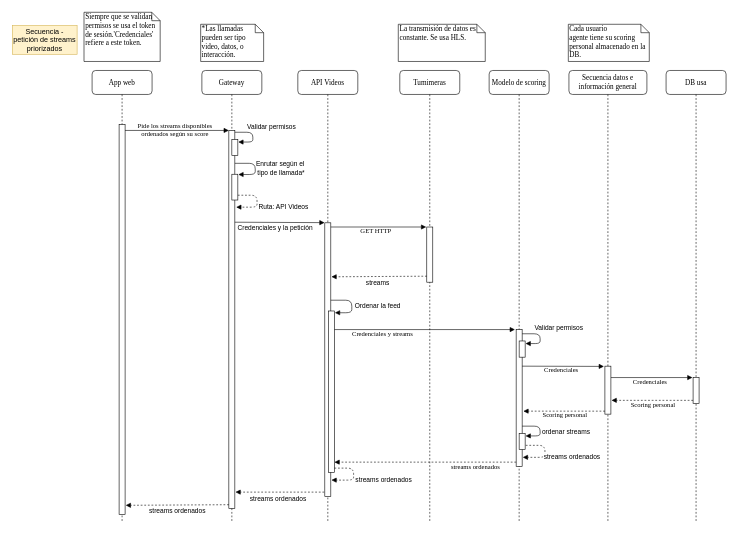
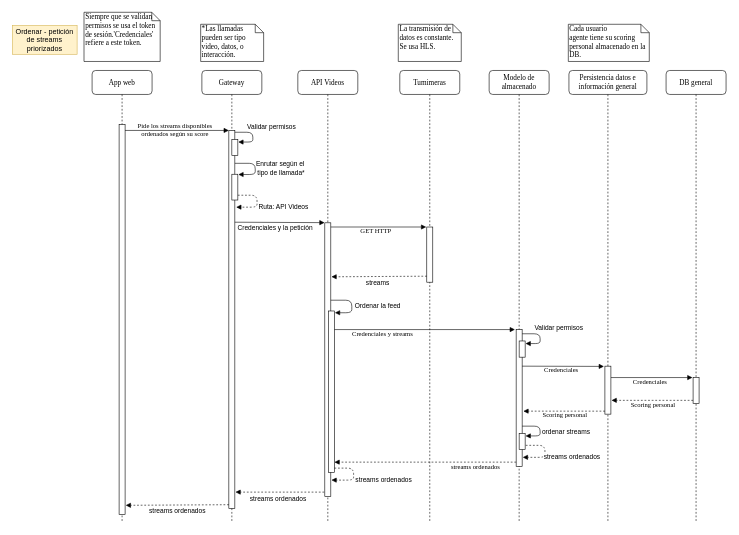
  <mxCell id="0" />
  <mxCell id="1" parent="0" />
  <mxCell id="2" value="Tumimeras" style="shape=umlLifeline;perimeter=lifelinePerimeter;whiteSpace=wrap;html=1;container=0;collapsible=0;recursiveResize=0;outlineConnect=0;rounded=1;shadow=0;comic=0;labelBackgroundColor=none;strokeWidth=1;fontFamily=Verdana;fontSize=12;align=center;" parent="1" vertex="1"><mxGeometry x="666" y="117" width="100" height="753" as="geometry" /></mxCell>
  <mxCell id="3" value="Gateway" style="shape=umlLifeline;perimeter=lifelinePerimeter;whiteSpace=wrap;html=1;container=1;collapsible=0;recursiveResize=0;outlineConnect=0;rounded=1;shadow=0;comic=0;labelBackgroundColor=none;strokeWidth=1;fontFamily=Verdana;fontSize=12;align=center;" parent="1" vertex="1"><mxGeometry x="336" y="117" width="100" height="753" as="geometry" /></mxCell>
  <mxCell id="4" value="" style="html=1;points=[];perimeter=orthogonalPerimeter;rounded=0;shadow=0;comic=0;labelBackgroundColor=none;strokeWidth=1;fontFamily=Verdana;fontSize=12;align=center;" parent="3" vertex="1"><mxGeometry x="45" y="100" width="10" height="630" as="geometry" /></mxCell>
  <mxCell id="5" value="" style="html=1;points=[];perimeter=orthogonalPerimeter;rounded=0;shadow=0;comic=0;labelBackgroundColor=none;strokeWidth=1;fontFamily=Verdana;fontSize=12;align=center;" parent="3" vertex="1"><mxGeometry x="50" y="173" width="10" height="43" as="geometry" /></mxCell>
  <mxCell id="6" value="" style="html=1;verticalAlign=bottom;endArrow=block;labelBackgroundColor=none;fontFamily=Verdana;fontSize=12;edgeStyle=elbowEdgeStyle;elbow=horizontal;endFill=1;exitX=1.015;exitY=0.087;exitDx=0;exitDy=0;exitPerimeter=0;entryX=1.081;entryY=0.011;entryDx=0;entryDy=0;entryPerimeter=0;" parent="3" source="4" target="5" edge="1"><mxGeometry x="-0.041" y="-17" relative="1" as="geometry"><mxPoint x="55" y="168" as="sourcePoint" /><mxPoint x="61" y="183" as="targetPoint" /><mxPoint as="offset" /><Array as="points"><mxPoint x="89" y="163" /></Array></mxGeometry></mxCell>
  <mxCell id="7" value="Enrutar según el&amp;nbsp;&lt;div&gt;tipo&amp;nbsp;&lt;span style=&quot;background-color: light-dark(#ffffff, var(--ge-dark-color, #121212)); color: light-dark(rgb(0, 0, 0), rgb(255, 255, 255));&quot;&gt;de llamada*&lt;/span&gt;&lt;/div&gt;" style="edgeLabel;html=1;align=center;verticalAlign=middle;resizable=0;points=[];" parent="6" vertex="1" connectable="0"><mxGeometry x="-0.274" relative="1" as="geometry"><mxPoint x="47" y="8" as="offset" /></mxGeometry></mxCell>
  <mxCell id="8" value="API Videos" style="shape=umlLifeline;perimeter=lifelinePerimeter;whiteSpace=wrap;html=1;container=1;collapsible=0;recursiveResize=0;outlineConnect=0;rounded=1;shadow=0;comic=0;labelBackgroundColor=none;strokeWidth=1;fontFamily=Verdana;fontSize=12;align=center;" parent="1" vertex="1"><mxGeometry x="496" y="117" width="100" height="753" as="geometry" /></mxCell>
  <mxCell id="9" value="" style="html=1;points=[];perimeter=orthogonalPerimeter;rounded=0;shadow=0;comic=0;labelBackgroundColor=none;strokeWidth=1;fontFamily=Verdana;fontSize=12;align=center;" parent="8" vertex="1"><mxGeometry x="45" y="254" width="10" height="456" as="geometry" /></mxCell>
  <mxCell id="10" value="" style="html=1;points=[];perimeter=orthogonalPerimeter;rounded=0;shadow=0;comic=0;labelBackgroundColor=none;strokeWidth=1;fontFamily=Verdana;fontSize=12;align=center;" vertex="1" parent="8"><mxGeometry x="51" y="401" width="10" height="269" as="geometry" /></mxCell>
  <mxCell id="11" value="" style="html=1;verticalAlign=bottom;endArrow=block;labelBackgroundColor=none;fontFamily=Verdana;fontSize=12;edgeStyle=elbowEdgeStyle;elbow=horizontal;endFill=1;exitX=0.99;exitY=0.283;exitDx=0;exitDy=0;exitPerimeter=0;entryX=1.081;entryY=0.011;entryDx=0;entryDy=0;entryPerimeter=0;" edge="1" parent="8" target="10" source="9"><mxGeometry x="-0.041" y="-17" relative="1" as="geometry"><mxPoint x="56" y="383" as="sourcePoint" /><mxPoint x="62" y="411" as="targetPoint" /><mxPoint as="offset" /><Array as="points"><mxPoint x="90" y="391" /></Array></mxGeometry></mxCell>
  <mxCell id="12" value="Ordenar la feed" style="edgeLabel;html=1;align=center;verticalAlign=middle;resizable=0;points=[];" vertex="1" connectable="0" parent="11"><mxGeometry x="-0.274" relative="1" as="geometry"><mxPoint x="47" y="8" as="offset" /></mxGeometry></mxCell>
  <mxCell id="13" value="" style="html=1;verticalAlign=bottom;endArrow=block;labelBackgroundColor=none;fontFamily=Verdana;fontSize=12;edgeStyle=elbowEdgeStyle;elbow=horizontal;endFill=1;exitX=1.167;exitY=0.145;exitDx=0;exitDy=0;exitPerimeter=0;dashed=1;" edge="1" parent="8"><mxGeometry x="-0.041" y="-17" relative="1" as="geometry"><mxPoint x="61" y="663" as="sourcePoint" /><mxPoint x="56" y="683" as="targetPoint" /><mxPoint as="offset" /><Array as="points"><mxPoint x="93" y="669" /></Array></mxGeometry></mxCell>
  <mxCell id="14" value="streams ordenados" style="edgeLabel;html=1;align=center;verticalAlign=middle;resizable=0;points=[];" vertex="1" connectable="0" parent="13"><mxGeometry x="-0.274" relative="1" as="geometry"><mxPoint x="49" y="19" as="offset" /></mxGeometry></mxCell>
- <mxCell id="15" value="Modelo de scoring" style="shape=umlLifeline;perimeter=lifelinePerimeter;whiteSpace=wrap;html=1;container=1;collapsible=0;recursiveResize=0;outlineConnect=0;rounded=1;shadow=0;comic=0;labelBackgroundColor=none;strokeWidth=1;fontFamily=Verdana;fontSize=12;align=center;" parent="1" vertex="1"><mxGeometry x="815" y="117" width="100" height="753" as="geometry" /></mxCell>
+ <mxCell id="15" value="Modelo de almacenado" style="shape=umlLifeline;perimeter=lifelinePerimeter;whiteSpace=wrap;html=1;container=1;collapsible=0;recursiveResize=0;outlineConnect=0;rounded=1;shadow=0;comic=0;labelBackgroundColor=none;strokeWidth=1;fontFamily=Verdana;fontSize=12;align=center;" parent="1" vertex="1"><mxGeometry x="815" y="117" width="100" height="753" as="geometry" /></mxCell>
  <mxCell id="16" value="" style="html=1;points=[];perimeter=orthogonalPerimeter;rounded=0;shadow=0;comic=0;labelBackgroundColor=none;strokeWidth=1;fontFamily=Verdana;fontSize=12;align=center;" parent="15" vertex="1"><mxGeometry x="45" y="432" width="10" height="228" as="geometry" /></mxCell>
  <mxCell id="17" value="" style="html=1;points=[];perimeter=orthogonalPerimeter;rounded=0;shadow=0;comic=0;labelBackgroundColor=none;strokeWidth=1;fontFamily=Verdana;fontSize=12;align=center;" vertex="1" parent="15"><mxGeometry x="50" y="605" width="10" height="27" as="geometry" /></mxCell>
  <mxCell id="18" value="" style="html=1;verticalAlign=bottom;endArrow=block;labelBackgroundColor=none;fontFamily=Verdana;fontSize=12;edgeStyle=elbowEdgeStyle;elbow=horizontal;entryX=1.067;entryY=0.16;entryDx=0;entryDy=0;entryPerimeter=0;" edge="1" parent="15" target="17"><mxGeometry x="-0.041" y="-17" relative="1" as="geometry"><mxPoint x="55" y="593" as="sourcePoint" /><mxPoint x="105" y="623" as="targetPoint" /><mxPoint as="offset" /><Array as="points"><mxPoint x="85" y="603" /></Array></mxGeometry></mxCell>
  <mxCell id="19" value="ordenar streams" style="edgeLabel;html=1;align=center;verticalAlign=middle;resizable=0;points=[];" vertex="1" connectable="0" parent="18"><mxGeometry x="-0.274" relative="1" as="geometry"><mxPoint x="46" y="8" as="offset" /></mxGeometry></mxCell>
  <mxCell id="20" value="&lt;span style=&quot;font-size: 11px;&quot;&gt;streams ordenados&lt;/span&gt;" style="html=1;verticalAlign=bottom;endArrow=block;labelBackgroundColor=none;fontFamily=Verdana;fontSize=12;elbow=vertical;dashed=1;" edge="1" parent="15"><mxGeometry x="-0.551" y="17" relative="1" as="geometry"><mxPoint x="45" y="653" as="sourcePoint" /><mxPoint as="offset" /><mxPoint x="-258" y="653" as="targetPoint" /></mxGeometry></mxCell>
- <mxCell id="21" value="Secuencia datos e información general" style="shape=umlLifeline;perimeter=lifelinePerimeter;whiteSpace=wrap;html=1;container=0;collapsible=0;recursiveResize=0;outlineConnect=0;rounded=1;shadow=0;comic=0;labelBackgroundColor=none;strokeWidth=1;fontFamily=Verdana;fontSize=12;align=center;" parent="1" vertex="1"><mxGeometry x="948" y="117" width="130" height="753" as="geometry" /></mxCell>
- <mxCell id="22" value="DB usa" style="shape=umlLifeline;perimeter=lifelinePerimeter;whiteSpace=wrap;html=1;container=1;collapsible=0;recursiveResize=0;outlineConnect=0;rounded=1;shadow=0;comic=0;labelBackgroundColor=none;strokeWidth=1;fontFamily=Verdana;fontSize=12;align=center;" parent="1" vertex="1"><mxGeometry x="1110" y="117" width="100" height="753" as="geometry" /></mxCell>
+ <mxCell id="21" value="Persistencia datos e información general" style="shape=umlLifeline;perimeter=lifelinePerimeter;whiteSpace=wrap;html=1;container=0;collapsible=0;recursiveResize=0;outlineConnect=0;rounded=1;shadow=0;comic=0;labelBackgroundColor=none;strokeWidth=1;fontFamily=Verdana;fontSize=12;align=center;" parent="1" vertex="1"><mxGeometry x="948" y="117" width="130" height="753" as="geometry" /></mxCell>
+ <mxCell id="22" value="DB general" style="shape=umlLifeline;perimeter=lifelinePerimeter;whiteSpace=wrap;html=1;container=1;collapsible=0;recursiveResize=0;outlineConnect=0;rounded=1;shadow=0;comic=0;labelBackgroundColor=none;strokeWidth=1;fontFamily=Verdana;fontSize=12;align=center;" parent="1" vertex="1"><mxGeometry x="1110" y="117" width="100" height="753" as="geometry" /></mxCell>
  <mxCell id="23" value="" style="html=1;points=[];perimeter=orthogonalPerimeter;rounded=0;shadow=0;comic=0;labelBackgroundColor=none;strokeWidth=1;fontFamily=Verdana;fontSize=12;align=center;" parent="22" vertex="1"><mxGeometry x="45" y="512" width="10" height="43" as="geometry" /></mxCell>
  <mxCell id="24" value="&lt;span style=&quot;font-size: 11px;&quot;&gt;Credenciales&lt;/span&gt;" style="html=1;verticalAlign=bottom;endArrow=block;labelBackgroundColor=none;fontFamily=Verdana;fontSize=12;elbow=vertical;entryX=-0.16;entryY=0.005;entryDx=0;entryDy=0;entryPerimeter=0;" edge="1" parent="22"><mxGeometry x="-0.051" y="-16" relative="1" as="geometry"><mxPoint x="-92" y="512" as="sourcePoint" /><mxPoint as="offset" /><mxPoint x="44" y="512" as="targetPoint" /></mxGeometry></mxCell>
  <mxCell id="25" value="App web" style="shape=umlLifeline;perimeter=lifelinePerimeter;whiteSpace=wrap;html=1;container=1;collapsible=0;recursiveResize=0;outlineConnect=0;rounded=1;shadow=0;comic=0;labelBackgroundColor=none;strokeWidth=1;fontFamily=Verdana;fontSize=12;align=center;" parent="1" vertex="1"><mxGeometry x="153" y="117" width="100" height="753" as="geometry" /></mxCell>
  <mxCell id="26" value="" style="html=1;points=[];perimeter=orthogonalPerimeter;rounded=0;shadow=0;comic=0;labelBackgroundColor=none;strokeWidth=1;fontFamily=Verdana;fontSize=12;align=center;" parent="25" vertex="1"><mxGeometry x="45" y="90" width="10" height="650" as="geometry" /></mxCell>
  <mxCell id="27" value="" style="html=1;verticalAlign=bottom;endArrow=block;labelBackgroundColor=none;fontFamily=Verdana;fontSize=12;elbow=vertical;dashed=1;" parent="25" edge="1"><mxGeometry relative="1" as="geometry"><mxPoint x="228" y="724" as="sourcePoint" /><mxPoint x="56" y="725" as="targetPoint" /></mxGeometry></mxCell>
  <mxCell id="28" value="streams ordenados" style="edgeLabel;html=1;align=center;verticalAlign=middle;resizable=0;points=[];" parent="27" vertex="1" connectable="0"><mxGeometry x="-0.327" y="-1" relative="1" as="geometry"><mxPoint x="-28" y="11" as="offset" /></mxGeometry></mxCell>
  <mxCell id="29" value="&lt;span style=&quot;font-size: 11px;&quot;&gt;GET HTTP&lt;/span&gt;" style="html=1;verticalAlign=bottom;endArrow=block;labelBackgroundColor=none;fontFamily=Verdana;fontSize=12;elbow=vertical;entryX=-0.09;entryY=0;entryDx=0;entryDy=0;entryPerimeter=0;" parent="1" target="38" edge="1"><mxGeometry x="-0.051" y="-16" relative="1" as="geometry"><mxPoint x="551" y="378" as="sourcePoint" /><mxPoint as="offset" /></mxGeometry></mxCell>
  <mxCell id="30" value="Pide los streams disponibles&lt;div&gt;ordenados según su score&lt;/div&gt;" style="html=1;verticalAlign=bottom;endArrow=block;entryX=0;entryY=0;labelBackgroundColor=none;fontFamily=Verdana;fontSize=11;edgeStyle=elbowEdgeStyle;elbow=vertical;" parent="1" source="26" target="4" edge="1"><mxGeometry x="-0.041" y="-15" relative="1" as="geometry"><mxPoint x="273" y="227" as="sourcePoint" /><mxPoint as="offset" /></mxGeometry></mxCell>
  <mxCell id="31" value="Siempre que se validan permisos se usa el token de sesión.'Credenciales' refiere a este token." style="shape=note;whiteSpace=wrap;html=1;size=14;verticalAlign=top;align=left;spacingTop=-6;rounded=0;shadow=0;comic=0;labelBackgroundColor=none;strokeWidth=1;fontFamily=Verdana;fontSize=12" parent="1" vertex="1"><mxGeometry x="139.5" width="127" height="82" as="geometry" y="20" /></mxCell>
  <mxCell id="32" value="*Las llamadas pueden ser tipo video, datos, o interacción." style="shape=note;whiteSpace=wrap;html=1;size=14;verticalAlign=top;align=left;spacingTop=-6;rounded=0;shadow=0;comic=0;labelBackgroundColor=none;strokeWidth=1;fontFamily=Verdana;fontSize=12" parent="1" vertex="1"><mxGeometry x="334" y="40" width="105" height="62" as="geometry" /></mxCell>
  <mxCell id="33" value="" style="html=1;points=[];perimeter=orthogonalPerimeter;rounded=0;shadow=0;comic=0;labelBackgroundColor=none;strokeWidth=1;fontFamily=Verdana;fontSize=12;align=center;" parent="1" vertex="1"><mxGeometry x="386" y="232" width="10" height="27" as="geometry" /></mxCell>
  <mxCell id="34" value="" style="html=1;verticalAlign=bottom;endArrow=block;labelBackgroundColor=none;fontFamily=Verdana;fontSize=12;edgeStyle=elbowEdgeStyle;elbow=horizontal;entryX=1.067;entryY=0.16;entryDx=0;entryDy=0;entryPerimeter=0;" parent="1" target="33" edge="1"><mxGeometry x="-0.041" y="-17" relative="1" as="geometry"><mxPoint x="391" y="220" as="sourcePoint" /><mxPoint x="441" y="250" as="targetPoint" /><mxPoint as="offset" /><Array as="points"><mxPoint x="421" y="230" /></Array></mxGeometry></mxCell>
  <mxCell id="35" value="Validar permisos" style="edgeLabel;html=1;align=center;verticalAlign=middle;resizable=0;points=[];" parent="34" vertex="1" connectable="0"><mxGeometry x="-0.274" relative="1" as="geometry"><mxPoint x="34" y="-10" as="offset" /></mxGeometry></mxCell>
  <mxCell id="36" value="" style="html=1;verticalAlign=bottom;endArrow=block;labelBackgroundColor=none;fontFamily=Verdana;fontSize=12;elbow=vertical;entryX=-0.04;entryY=-0.005;entryDx=0;entryDy=0;entryPerimeter=0;" parent="1" edge="1"><mxGeometry x="-0.041" y="-17" relative="1" as="geometry"><mxPoint x="391" y="370" as="sourcePoint" /><mxPoint x="540.6" y="370.72" as="targetPoint" /><mxPoint as="offset" /></mxGeometry></mxCell>
  <mxCell id="37" value="Credenciales y la petición" style="edgeLabel;html=1;align=center;verticalAlign=middle;resizable=0;points=[];" parent="36" vertex="1" connectable="0"><mxGeometry x="-0.384" relative="1" as="geometry"><mxPoint x="21" y="9" as="offset" /></mxGeometry></mxCell>
  <mxCell id="38" value="" style="html=1;points=[];perimeter=orthogonalPerimeter;rounded=0;shadow=0;comic=0;labelBackgroundColor=none;strokeWidth=1;fontFamily=Verdana;fontSize=12;align=center;" parent="1" vertex="1"><mxGeometry x="711" y="378" width="10" height="92" as="geometry" /></mxCell>
  <mxCell id="39" value="" style="html=1;verticalAlign=bottom;endArrow=block;labelBackgroundColor=none;fontFamily=Verdana;fontSize=12;edgeStyle=elbowEdgeStyle;elbow=horizontal;endFill=1;exitX=1.167;exitY=0.145;exitDx=0;exitDy=0;exitPerimeter=0;entryX=1.221;entryY=0.203;entryDx=0;entryDy=0;entryPerimeter=0;dashed=1;" parent="1" target="4" edge="1"><mxGeometry x="-0.041" y="-17" relative="1" as="geometry"><mxPoint x="396" y="325" as="sourcePoint" /><mxPoint x="400" y="341" as="targetPoint" /><mxPoint as="offset" /><Array as="points"><mxPoint x="428" y="331" /></Array></mxGeometry></mxCell>
  <mxCell id="40" value="Ruta: API Videos" style="edgeLabel;html=1;align=center;verticalAlign=middle;resizable=0;points=[];" parent="39" vertex="1" connectable="0"><mxGeometry x="-0.274" relative="1" as="geometry"><mxPoint x="44" y="19" as="offset" /></mxGeometry></mxCell>
  <mxCell id="41" value="" style="html=1;verticalAlign=bottom;endArrow=block;labelBackgroundColor=none;fontFamily=Verdana;fontSize=12;elbow=vertical;dashed=1;" parent="1" edge="1"><mxGeometry relative="1" as="geometry"><mxPoint x="711" y="460" as="sourcePoint" /><mxPoint x="552" y="461" as="targetPoint" /></mxGeometry></mxCell>
  <mxCell id="42" value="streams" style="edgeLabel;html=1;align=center;verticalAlign=middle;resizable=0;points=[];" parent="41" vertex="1" connectable="0"><mxGeometry x="-0.327" y="-1" relative="1" as="geometry"><mxPoint x="-28" y="11" as="offset" /></mxGeometry></mxCell>
  <mxCell id="43" value="" style="html=1;verticalAlign=bottom;endArrow=block;labelBackgroundColor=none;fontFamily=Verdana;fontSize=12;elbow=vertical;dashed=1;" parent="1" edge="1"><mxGeometry relative="1" as="geometry"><mxPoint x="540" y="820" as="sourcePoint" /><mxPoint x="392" y="820" as="targetPoint" /></mxGeometry></mxCell>
  <mxCell id="44" value="streams ordenados" style="edgeLabel;html=1;align=center;verticalAlign=middle;resizable=0;points=[];" parent="43" vertex="1" connectable="0"><mxGeometry x="-0.327" y="-1" relative="1" as="geometry"><mxPoint x="-28" y="11" as="offset" /></mxGeometry></mxCell>
- <mxCell id="45" value="Secuencia - petición de streams priorizados" style="rounded=0;whiteSpace=wrap;html=1;fillColor=#fff2cc;strokeColor=#d6b656;" parent="1" vertex="1"><mxGeometry x="20" y="42" width="108" height="48" as="geometry" /></mxCell>
+ <mxCell id="45" value="Ordenar - petición de streams priorizados" style="rounded=0;whiteSpace=wrap;html=1;fillColor=#fff2cc;strokeColor=#d6b656;" parent="1" vertex="1"><mxGeometry x="20" y="42" width="108" height="48" as="geometry" /></mxCell>
  <mxCell id="46" value="" style="html=1;points=[];perimeter=orthogonalPerimeter;rounded=0;shadow=0;comic=0;labelBackgroundColor=none;strokeWidth=1;fontFamily=Verdana;fontSize=12;align=center;" parent="1" vertex="1"><mxGeometry x="1008" y="610" width="10" height="80" as="geometry" /></mxCell>
- <mxCell id="47" value="La transmisión de datos es constante. Se usa HLS." style="shape=note;whiteSpace=wrap;html=1;size=14;verticalAlign=top;align=left;spacingTop=-6;rounded=0;shadow=0;comic=0;labelBackgroundColor=none;strokeWidth=1;fontFamily=Verdana;fontSize=12" vertex="1" parent="1"><mxGeometry x="663.5" y="40" width="145" height="62" as="geometry" /></mxCell>
+ <mxCell id="47" value="La transmisión de datos es constante. Se usa HLS." style="shape=note;whiteSpace=wrap;html=1;size=14;verticalAlign=top;align=left;spacingTop=-6;rounded=0;shadow=0;comic=0;labelBackgroundColor=none;strokeWidth=1;fontFamily=Verdana;fontSize=12" vertex="1" parent="1"><mxGeometry x="663.5" y="40" width="105" height="62" as="geometry" /></mxCell>
  <mxCell id="48" value="&lt;span style=&quot;font-size: 11px;&quot;&gt;Credenciales y streams&lt;/span&gt;" style="html=1;verticalAlign=bottom;endArrow=block;labelBackgroundColor=none;fontFamily=Verdana;fontSize=12;elbow=vertical;entryX=-0.2;entryY=0;entryDx=0;entryDy=0;entryPerimeter=0;" edge="1" parent="1" target="16"><mxGeometry x="-0.47" y="-17" relative="1" as="geometry"><mxPoint x="557" y="549" as="sourcePoint" /><mxPoint as="offset" /><mxPoint x="717" y="550" as="targetPoint" /></mxGeometry></mxCell>
  <mxCell id="49" value="" style="html=1;points=[];perimeter=orthogonalPerimeter;rounded=0;shadow=0;comic=0;labelBackgroundColor=none;strokeWidth=1;fontFamily=Verdana;fontSize=12;align=center;" vertex="1" parent="1"><mxGeometry x="865" y="568" width="10" height="27" as="geometry" /></mxCell>
  <mxCell id="50" value="" style="html=1;verticalAlign=bottom;endArrow=block;labelBackgroundColor=none;fontFamily=Verdana;fontSize=12;edgeStyle=elbowEdgeStyle;elbow=horizontal;entryX=1.067;entryY=0.16;entryDx=0;entryDy=0;entryPerimeter=0;" edge="1" parent="1" target="49"><mxGeometry x="-0.041" y="-17" relative="1" as="geometry"><mxPoint x="870" y="556" as="sourcePoint" /><mxPoint x="920" y="586" as="targetPoint" /><mxPoint as="offset" /><Array as="points"><mxPoint x="900" y="566" /></Array></mxGeometry></mxCell>
  <mxCell id="51" value="Validar permisos" style="edgeLabel;html=1;align=center;verticalAlign=middle;resizable=0;points=[];" vertex="1" connectable="0" parent="50"><mxGeometry x="-0.274" relative="1" as="geometry"><mxPoint x="34" y="-10" as="offset" /></mxGeometry></mxCell>
  <mxCell id="52" value="&lt;span style=&quot;font-size: 11px;&quot;&gt;Credenciales&lt;/span&gt;" style="html=1;verticalAlign=bottom;endArrow=block;labelBackgroundColor=none;fontFamily=Verdana;fontSize=12;elbow=vertical;entryX=-0.16;entryY=0.005;entryDx=0;entryDy=0;entryPerimeter=0;" edge="1" parent="1" target="46"><mxGeometry x="-0.051" y="-16" relative="1" as="geometry"><mxPoint x="870" y="610" as="sourcePoint" /><mxPoint as="offset" /><mxPoint x="1008" y="610" as="targetPoint" /></mxGeometry></mxCell>
  <mxCell id="53" value="&lt;span style=&quot;font-size: 11px;&quot;&gt;Scoring personal&lt;/span&gt;" style="html=1;verticalAlign=bottom;endArrow=block;labelBackgroundColor=none;fontFamily=Verdana;fontSize=12;elbow=vertical;dashed=1;" edge="1" parent="1"><mxGeometry x="-0.015" y="16" relative="1" as="geometry"><mxPoint x="1155" y="667" as="sourcePoint" /><mxPoint as="offset" /><mxPoint x="1019" y="667" as="targetPoint" /></mxGeometry></mxCell>
  <mxCell id="54" value="&lt;span style=&quot;font-size: 11px;&quot;&gt;Scoring personal&lt;/span&gt;" style="html=1;verticalAlign=bottom;endArrow=block;labelBackgroundColor=none;fontFamily=Verdana;fontSize=12;elbow=vertical;dashed=1;" edge="1" parent="1"><mxGeometry x="-0.015" y="16" relative="1" as="geometry"><mxPoint x="1008" y="685" as="sourcePoint" /><mxPoint as="offset" /><mxPoint x="872" y="685" as="targetPoint" /></mxGeometry></mxCell>
  <mxCell id="55" value="" style="html=1;verticalAlign=bottom;endArrow=block;labelBackgroundColor=none;fontFamily=Verdana;fontSize=12;edgeStyle=elbowEdgeStyle;elbow=horizontal;endFill=1;exitX=1.167;exitY=0.145;exitDx=0;exitDy=0;exitPerimeter=0;dashed=1;" edge="1" parent="1"><mxGeometry x="-0.041" y="-17" relative="1" as="geometry"><mxPoint x="876" y="742" as="sourcePoint" /><mxPoint x="871" y="762" as="targetPoint" /><mxPoint as="offset" /><Array as="points"><mxPoint x="908" y="748" /></Array></mxGeometry></mxCell>
  <mxCell id="56" value="streams ordenados" style="edgeLabel;html=1;align=center;verticalAlign=middle;resizable=0;points=[];" vertex="1" connectable="0" parent="55"><mxGeometry x="-0.274" relative="1" as="geometry"><mxPoint x="44" y="19" as="offset" /></mxGeometry></mxCell>
  <mxCell id="57" value="Cada usuario&amp;nbsp;&lt;div&gt;agente tiene su scoring personal almacenado en la DB.&lt;/div&gt;" style="shape=note;whiteSpace=wrap;html=1;size=14;verticalAlign=top;align=left;spacingTop=-6;rounded=0;shadow=0;comic=0;labelBackgroundColor=none;strokeWidth=1;fontFamily=Verdana;fontSize=12" vertex="1" parent="1"><mxGeometry x="947" y="40" width="135" height="62" as="geometry" /></mxCell>
